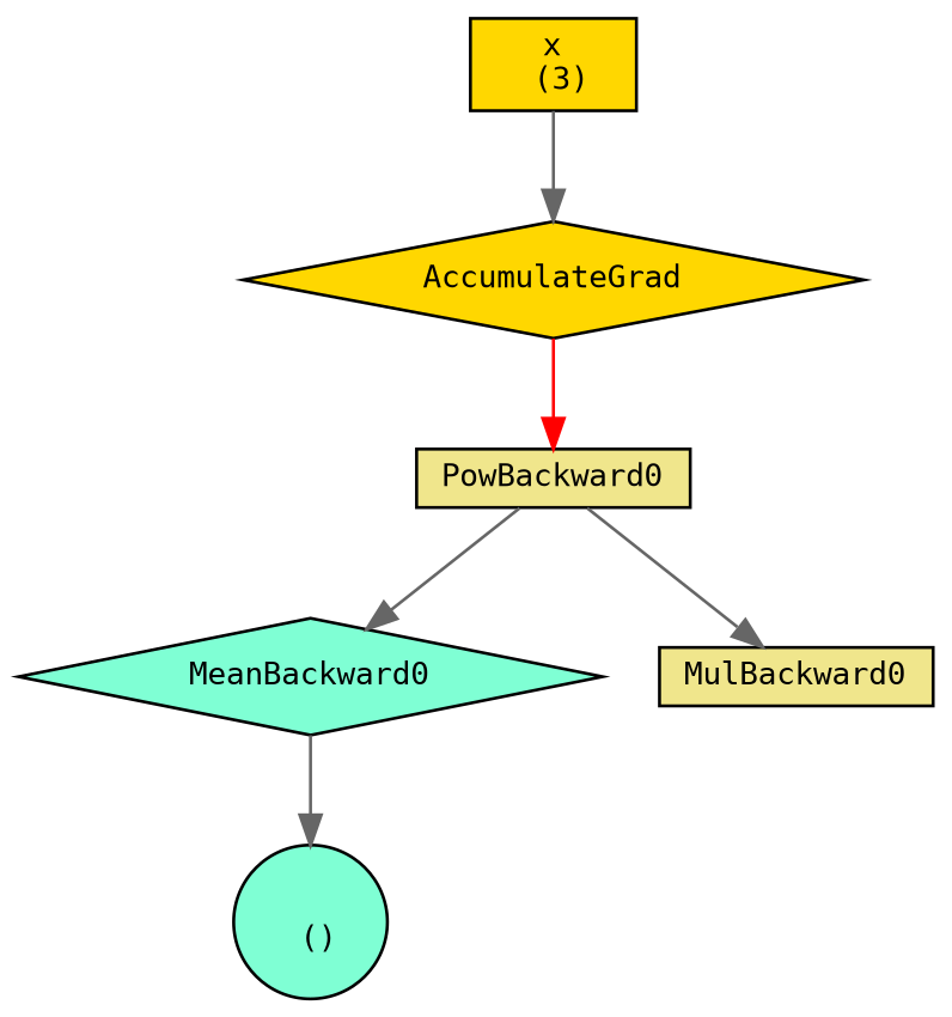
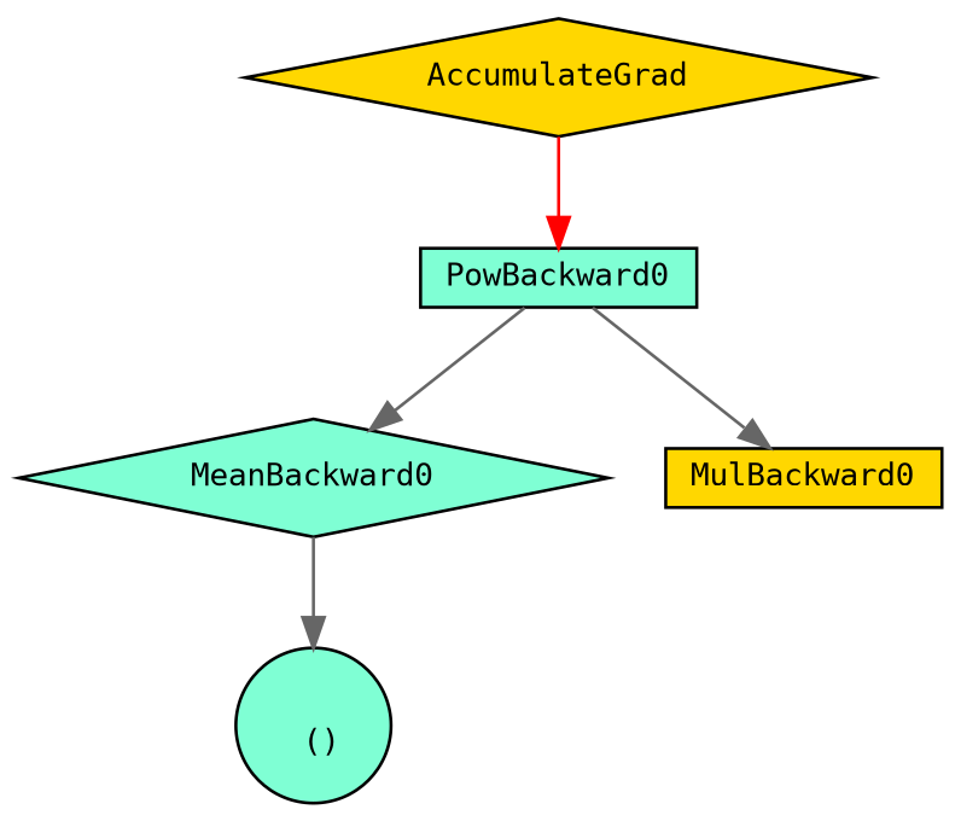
  digraph {
    node [align=left fillcolor=aquamarine fontname=monospace fontsize=10 ranksep=0.1 shape=box style=filled]
    edge [color=gray40]
    n1 [height=0.2 label="\n ()" shape=circle]
    n2 [height=0.2 label=MeanBackward0 shape=diamond]
-   n3 [fillcolor=khaki height=0.2 label=MulBackward0]
-   n4 [fillcolor=khaki height=0.2 label=PowBackward0]
+   n3 [fillcolor=gold height=0.2 label=MulBackward0]
+   n4 [height=0.2 label=PowBackward0]
    n5 [fillcolor=gold height=0.2 label=AccumulateGrad shape=diamond]
-   n6 [fillcolor=gold height=0.2 label="x\n (3)"]
    n2 -> n1
    n4 -> n2
    n4 -> n3
    n5 -> n4 [color=red]
-   n6 -> n5
  }
